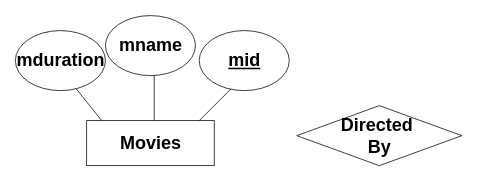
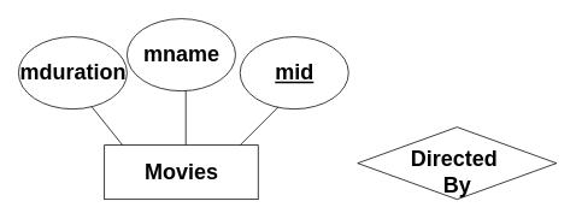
  <mxCell id="0" />
  <mxCell id="1" parent="0" />
  <mxCell id="2" value="" style="rounded=0;whiteSpace=wrap;html=1;" vertex="1" parent="1"><mxGeometry x="115" y="160" width="170" height="60" as="geometry" /></mxCell>
  <mxCell id="3" value="Movies" style="text;strokeColor=none;fillColor=none;html=1;fontSize=24;fontStyle=1;verticalAlign=middle;align=center;" vertex="1" parent="1"><mxGeometry x="150" y="170" width="100" height="40" as="geometry" /></mxCell>
  <mxCell id="4" value="" style="endArrow=none;html=1;rounded=0;" edge="1" parent="1"><mxGeometry width="50" height="50" relative="1" as="geometry"><mxPoint x="265" y="160" as="sourcePoint" /><mxPoint x="315" y="110" as="targetPoint" /></mxGeometry></mxCell>
  <mxCell id="5" value="" style="endArrow=none;html=1;rounded=0;" edge="1" parent="1"><mxGeometry width="50" height="50" relative="1" as="geometry"><mxPoint x="205" y="160" as="sourcePoint" /><mxPoint x="205" y="90" as="targetPoint" /></mxGeometry></mxCell>
  <mxCell id="6" value="" style="endArrow=none;html=1;rounded=0;" edge="1" parent="1"><mxGeometry width="50" height="50" relative="1" as="geometry"><mxPoint x="135" y="160" as="sourcePoint" /><mxPoint x="95" y="110" as="targetPoint" /></mxGeometry></mxCell>
  <mxCell id="7" value="" style="ellipse;whiteSpace=wrap;html=1;strokeWidth=1;" vertex="1" parent="1"><mxGeometry x="265" y="40" width="120" height="80" as="geometry" /></mxCell>
  <mxCell id="8" value="&lt;u&gt;mid&lt;/u&gt;" style="text;strokeColor=none;fillColor=none;html=1;fontSize=24;fontStyle=1;verticalAlign=middle;align=center;" vertex="1" parent="1"><mxGeometry x="275" y="60" width="100" height="40" as="geometry" /></mxCell>
  <mxCell id="9" value="" style="ellipse;whiteSpace=wrap;html=1;" vertex="1" parent="1"><mxGeometry x="140" y="20" width="120" height="80" as="geometry" /></mxCell>
  <mxCell id="10" value="mname" style="text;strokeColor=none;fillColor=none;html=1;fontSize=24;fontStyle=1;verticalAlign=middle;align=center;" vertex="1" parent="1"><mxGeometry x="150" y="40" width="100" height="40" as="geometry" /></mxCell>
  <mxCell id="11" value="" style="ellipse;whiteSpace=wrap;html=1;" vertex="1" parent="1"><mxGeometry x="20" y="40" width="120" height="80" as="geometry" /></mxCell>
  <mxCell id="12" value="mduration" style="text;strokeColor=none;fillColor=none;html=1;fontSize=24;fontStyle=1;verticalAlign=middle;align=center;" vertex="1" parent="1"><mxGeometry x="30" y="60" width="100" height="40" as="geometry" /></mxCell>
  <mxCell id="13" value="" style="rhombus;whiteSpace=wrap;html=1;" vertex="1" parent="1"><mxGeometry x="395" y="140" width="220" height="80" as="geometry" /></mxCell>
- <mxCell id="14" value="Directed&amp;nbsp;&lt;div&gt;By&lt;/div&gt;" style="text;strokeColor=none;fillColor=none;html=1;fontSize=24;fontStyle=1;verticalAlign=middle;align=center;" vertex="1" parent="1"><mxGeometry x="455" y="160" width="100" height="40" as="geometry" /></mxCell>
+ <mxCell id="14" value="Directed&amp;nbsp;&lt;div&gt;By&lt;/div&gt;" style="text;strokeColor=none;fillColor=none;html=1;fontSize=24;fontStyle=1;verticalAlign=middle;align=center;" vertex="1" parent="1"><mxGeometry x="455" y="170" width="100" height="40" as="geometry" /></mxCell>
